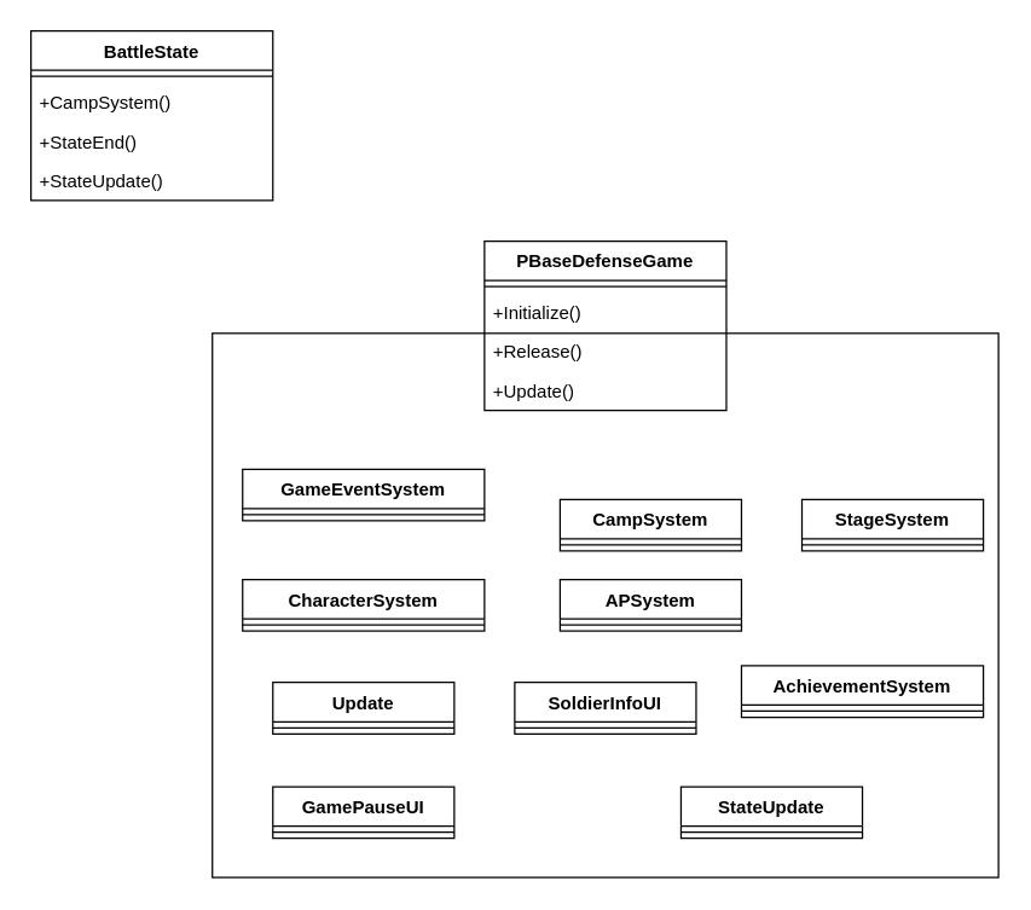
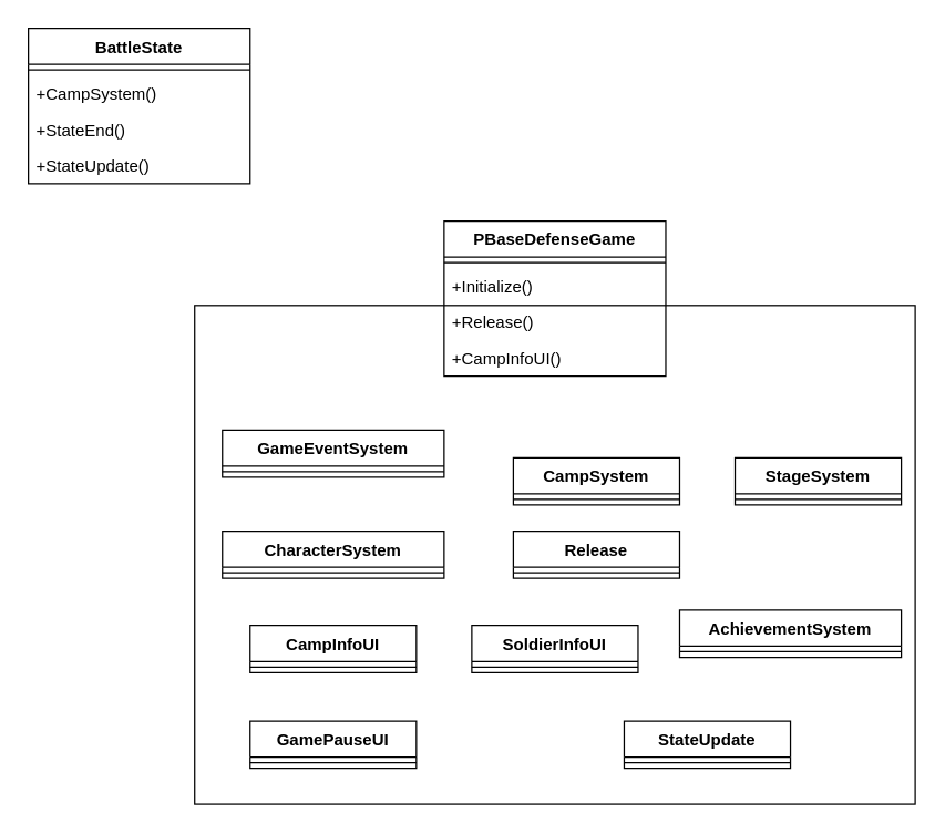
  <mxCell id="0" />
  <mxCell id="1" parent="0" />
  <mxCell id="2" value="" style="group" vertex="1" connectable="0" parent="1"><mxGeometry x="140" y="159" width="520" height="421" as="geometry" /></mxCell>
  <mxCell id="3" value="" style="rounded=0;whiteSpace=wrap;html=1;container=1;" vertex="1" parent="2"><mxGeometry y="61" width="520" height="360" as="geometry" /></mxCell>
  <mxCell id="4" value="GameEventSystem" style="swimlane;fontStyle=1;align=center;verticalAlign=top;childLayout=stackLayout;horizontal=1;startSize=26;horizontalStack=0;resizeParent=1;resizeParentMax=0;resizeLast=0;collapsible=1;marginBottom=0;whiteSpace=wrap;html=1;" vertex="1" parent="3"><mxGeometry x="20" y="90" width="160" height="34" as="geometry" /></mxCell>
  <mxCell id="5" value="" style="line;strokeWidth=1;fillColor=none;align=left;verticalAlign=middle;spacingTop=-1;spacingLeft=3;spacingRight=3;rotatable=0;labelPosition=right;points=[];portConstraint=eastwest;strokeColor=inherit;" vertex="1" parent="4"><mxGeometry y="26" width="160" height="8" as="geometry" /></mxCell>
  <mxCell id="6" value="CharacterSystem" style="swimlane;fontStyle=1;align=center;verticalAlign=top;childLayout=stackLayout;horizontal=1;startSize=26;horizontalStack=0;resizeParent=1;resizeParentMax=0;resizeLast=0;collapsible=1;marginBottom=0;whiteSpace=wrap;html=1;" vertex="1" parent="3"><mxGeometry x="20" y="163" width="160" height="34" as="geometry" /></mxCell>
  <mxCell id="7" value="" style="line;strokeWidth=1;fillColor=none;align=left;verticalAlign=middle;spacingTop=-1;spacingLeft=3;spacingRight=3;rotatable=0;labelPosition=right;points=[];portConstraint=eastwest;strokeColor=inherit;" vertex="1" parent="6"><mxGeometry y="26" width="160" height="8" as="geometry" /></mxCell>
  <mxCell id="8" value="CampSystem" style="swimlane;fontStyle=1;align=center;verticalAlign=top;childLayout=stackLayout;horizontal=1;startSize=26;horizontalStack=0;resizeParent=1;resizeParentMax=0;resizeLast=0;collapsible=1;marginBottom=0;whiteSpace=wrap;html=1;" vertex="1" parent="3"><mxGeometry x="230" y="110" width="120" height="34" as="geometry" /></mxCell>
  <mxCell id="9" value="" style="line;strokeWidth=1;fillColor=none;align=left;verticalAlign=middle;spacingTop=-1;spacingLeft=3;spacingRight=3;rotatable=0;labelPosition=right;points=[];portConstraint=eastwest;strokeColor=inherit;" vertex="1" parent="8"><mxGeometry y="26" width="120" height="8" as="geometry" /></mxCell>
  <mxCell id="10" value="StageSystem" style="swimlane;fontStyle=1;align=center;verticalAlign=top;childLayout=stackLayout;horizontal=1;startSize=26;horizontalStack=0;resizeParent=1;resizeParentMax=0;resizeLast=0;collapsible=1;marginBottom=0;whiteSpace=wrap;html=1;" vertex="1" parent="3"><mxGeometry x="390" y="110" width="120" height="34" as="geometry" /></mxCell>
  <mxCell id="11" value="" style="line;strokeWidth=1;fillColor=none;align=left;verticalAlign=middle;spacingTop=-1;spacingLeft=3;spacingRight=3;rotatable=0;labelPosition=right;points=[];portConstraint=eastwest;strokeColor=inherit;" vertex="1" parent="10"><mxGeometry y="26" width="120" height="8" as="geometry" /></mxCell>
- <mxCell id="12" value="APSystem" style="swimlane;fontStyle=1;align=center;verticalAlign=top;childLayout=stackLayout;horizontal=1;startSize=26;horizontalStack=0;resizeParent=1;resizeParentMax=0;resizeLast=0;collapsible=1;marginBottom=0;whiteSpace=wrap;html=1;" vertex="1" parent="3"><mxGeometry x="230" y="163" width="120" height="34" as="geometry" /></mxCell>
+ <mxCell id="12" value="Release" style="swimlane;fontStyle=1;align=center;verticalAlign=top;childLayout=stackLayout;horizontal=1;startSize=26;horizontalStack=0;resizeParent=1;resizeParentMax=0;resizeLast=0;collapsible=1;marginBottom=0;whiteSpace=wrap;html=1;" vertex="1" parent="3"><mxGeometry x="230" y="163" width="120" height="34" as="geometry" /></mxCell>
  <mxCell id="13" value="" style="line;strokeWidth=1;fillColor=none;align=left;verticalAlign=middle;spacingTop=-1;spacingLeft=3;spacingRight=3;rotatable=0;labelPosition=right;points=[];portConstraint=eastwest;strokeColor=inherit;" vertex="1" parent="12"><mxGeometry y="26" width="120" height="8" as="geometry" /></mxCell>
  <mxCell id="14" value="AchievementSystem" style="swimlane;fontStyle=1;align=center;verticalAlign=top;childLayout=stackLayout;horizontal=1;startSize=26;horizontalStack=0;resizeParent=1;resizeParentMax=0;resizeLast=0;collapsible=1;marginBottom=0;whiteSpace=wrap;html=1;" vertex="1" parent="3"><mxGeometry x="350" y="220" width="160" height="34" as="geometry" /></mxCell>
  <mxCell id="15" value="" style="line;strokeWidth=1;fillColor=none;align=left;verticalAlign=middle;spacingTop=-1;spacingLeft=3;spacingRight=3;rotatable=0;labelPosition=right;points=[];portConstraint=eastwest;strokeColor=inherit;" vertex="1" parent="14"><mxGeometry y="26" width="160" height="8" as="geometry" /></mxCell>
- <mxCell id="16" value="Update" style="swimlane;fontStyle=1;align=center;verticalAlign=top;childLayout=stackLayout;horizontal=1;startSize=26;horizontalStack=0;resizeParent=1;resizeParentMax=0;resizeLast=0;collapsible=1;marginBottom=0;whiteSpace=wrap;html=1;" vertex="1" parent="3"><mxGeometry x="40" y="231" width="120" height="34" as="geometry" /></mxCell>
+ <mxCell id="16" value="CampInfoUI" style="swimlane;fontStyle=1;align=center;verticalAlign=top;childLayout=stackLayout;horizontal=1;startSize=26;horizontalStack=0;resizeParent=1;resizeParentMax=0;resizeLast=0;collapsible=1;marginBottom=0;whiteSpace=wrap;html=1;" vertex="1" parent="3"><mxGeometry x="40" y="231" width="120" height="34" as="geometry" /></mxCell>
  <mxCell id="17" value="" style="line;strokeWidth=1;fillColor=none;align=left;verticalAlign=middle;spacingTop=-1;spacingLeft=3;spacingRight=3;rotatable=0;labelPosition=right;points=[];portConstraint=eastwest;strokeColor=inherit;" vertex="1" parent="16"><mxGeometry y="26" width="120" height="8" as="geometry" /></mxCell>
  <mxCell id="18" value="GamePauseUI" style="swimlane;fontStyle=1;align=center;verticalAlign=top;childLayout=stackLayout;horizontal=1;startSize=26;horizontalStack=0;resizeParent=1;resizeParentMax=0;resizeLast=0;collapsible=1;marginBottom=0;whiteSpace=wrap;html=1;" vertex="1" parent="3"><mxGeometry x="40" y="300" width="120" height="34" as="geometry" /></mxCell>
  <mxCell id="19" value="" style="line;strokeWidth=1;fillColor=none;align=left;verticalAlign=middle;spacingTop=-1;spacingLeft=3;spacingRight=3;rotatable=0;labelPosition=right;points=[];portConstraint=eastwest;strokeColor=inherit;" vertex="1" parent="18"><mxGeometry y="26" width="120" height="8" as="geometry" /></mxCell>
  <mxCell id="20" value="SoldierInfoUI" style="swimlane;fontStyle=1;align=center;verticalAlign=top;childLayout=stackLayout;horizontal=1;startSize=26;horizontalStack=0;resizeParent=1;resizeParentMax=0;resizeLast=0;collapsible=1;marginBottom=0;whiteSpace=wrap;html=1;" vertex="1" parent="3"><mxGeometry x="200" y="231" width="120" height="34" as="geometry" /></mxCell>
  <mxCell id="21" value="" style="line;strokeWidth=1;fillColor=none;align=left;verticalAlign=middle;spacingTop=-1;spacingLeft=3;spacingRight=3;rotatable=0;labelPosition=right;points=[];portConstraint=eastwest;strokeColor=inherit;" vertex="1" parent="20"><mxGeometry y="26" width="120" height="8" as="geometry" /></mxCell>
  <mxCell id="22" value="StateUpdate" style="swimlane;fontStyle=1;align=center;verticalAlign=top;childLayout=stackLayout;horizontal=1;startSize=26;horizontalStack=0;resizeParent=1;resizeParentMax=0;resizeLast=0;collapsible=1;marginBottom=0;whiteSpace=wrap;html=1;" vertex="1" parent="3"><mxGeometry x="310" y="300" width="120" height="34" as="geometry" /></mxCell>
  <mxCell id="23" value="" style="line;strokeWidth=1;fillColor=none;align=left;verticalAlign=middle;spacingTop=-1;spacingLeft=3;spacingRight=3;rotatable=0;labelPosition=right;points=[];portConstraint=eastwest;strokeColor=inherit;" vertex="1" parent="22"><mxGeometry y="26" width="120" height="8" as="geometry" /></mxCell>
  <mxCell id="24" value="PBaseDefenseGame" style="swimlane;fontStyle=1;align=center;verticalAlign=top;childLayout=stackLayout;horizontal=1;startSize=26;horizontalStack=0;resizeParent=1;resizeParentMax=0;resizeLast=0;collapsible=1;marginBottom=0;whiteSpace=wrap;html=1;" vertex="1" parent="2"><mxGeometry x="180" width="160" height="112" as="geometry" /></mxCell>
  <mxCell id="25" value="" style="line;strokeWidth=1;fillColor=none;align=left;verticalAlign=middle;spacingTop=-1;spacingLeft=3;spacingRight=3;rotatable=0;labelPosition=right;points=[];portConstraint=eastwest;strokeColor=inherit;" vertex="1" parent="24"><mxGeometry y="26" width="160" height="8" as="geometry" /></mxCell>
  <mxCell id="26" value="+Initialize()" style="text;strokeColor=none;fillColor=none;align=left;verticalAlign=top;spacingLeft=4;spacingRight=4;overflow=hidden;rotatable=0;points=[[0,0.5],[1,0.5]];portConstraint=eastwest;whiteSpace=wrap;html=1;" vertex="1" parent="24"><mxGeometry y="34" width="160" height="26" as="geometry" /></mxCell>
  <mxCell id="27" value="+Release()" style="text;strokeColor=none;fillColor=none;align=left;verticalAlign=top;spacingLeft=4;spacingRight=4;overflow=hidden;rotatable=0;points=[[0,0.5],[1,0.5]];portConstraint=eastwest;whiteSpace=wrap;html=1;" vertex="1" parent="24"><mxGeometry y="60" width="160" height="26" as="geometry" /></mxCell>
- <mxCell id="28" value="+Update()" style="text;strokeColor=none;fillColor=none;align=left;verticalAlign=top;spacingLeft=4;spacingRight=4;overflow=hidden;rotatable=0;points=[[0,0.5],[1,0.5]];portConstraint=eastwest;whiteSpace=wrap;html=1;" vertex="1" parent="24"><mxGeometry y="86" width="160" height="26" as="geometry" /></mxCell>
+ <mxCell id="28" value="+CampInfoUI()" style="text;strokeColor=none;fillColor=none;align=left;verticalAlign=top;spacingLeft=4;spacingRight=4;overflow=hidden;rotatable=0;points=[[0,0.5],[1,0.5]];portConstraint=eastwest;whiteSpace=wrap;html=1;" vertex="1" parent="24"><mxGeometry y="86" width="160" height="26" as="geometry" /></mxCell>
  <mxCell id="29" value="BattleState" style="swimlane;fontStyle=1;align=center;verticalAlign=top;childLayout=stackLayout;horizontal=1;startSize=26;horizontalStack=0;resizeParent=1;resizeParentMax=0;resizeLast=0;collapsible=1;marginBottom=0;whiteSpace=wrap;html=1;" vertex="1" parent="1"><mxGeometry x="20" y="20" width="160" height="112" as="geometry" /></mxCell>
  <mxCell id="30" value="" style="line;strokeWidth=1;fillColor=none;align=left;verticalAlign=middle;spacingTop=-1;spacingLeft=3;spacingRight=3;rotatable=0;labelPosition=right;points=[];portConstraint=eastwest;strokeColor=inherit;" vertex="1" parent="29"><mxGeometry y="26" width="160" height="8" as="geometry" /></mxCell>
  <mxCell id="31" value="+CampSystem()" style="text;strokeColor=none;fillColor=none;align=left;verticalAlign=top;spacingLeft=4;spacingRight=4;overflow=hidden;rotatable=0;points=[[0,0.5],[1,0.5]];portConstraint=eastwest;whiteSpace=wrap;html=1;" vertex="1" parent="29"><mxGeometry y="34" width="160" height="26" as="geometry" /></mxCell>
  <mxCell id="32" value="+StateEnd()" style="text;strokeColor=none;fillColor=none;align=left;verticalAlign=top;spacingLeft=4;spacingRight=4;overflow=hidden;rotatable=0;points=[[0,0.5],[1,0.5]];portConstraint=eastwest;whiteSpace=wrap;html=1;" vertex="1" parent="29"><mxGeometry y="60" width="160" height="26" as="geometry" /></mxCell>
  <mxCell id="33" value="+StateUpdate()" style="text;strokeColor=none;fillColor=none;align=left;verticalAlign=top;spacingLeft=4;spacingRight=4;overflow=hidden;rotatable=0;points=[[0,0.5],[1,0.5]];portConstraint=eastwest;whiteSpace=wrap;html=1;" vertex="1" parent="29"><mxGeometry y="86" width="160" height="26" as="geometry" /></mxCell>
